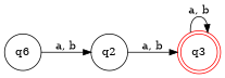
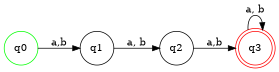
  digraph {
    rankdir=LR
    node [shape=circle]
    q3 [color=red shape=doublecircle]
-   q1 [label=q6]
+   q0 [color=green]
+   q1
    q2
    q3 -> q3 [label="a, b"]
+   q0 -> q1 [label="a,b"]
    q1 -> q2 [label="a, b"]
-   q2 -> q3 [label="a, b"]
+   q2 -> q3 [label="a,b"]
  }
